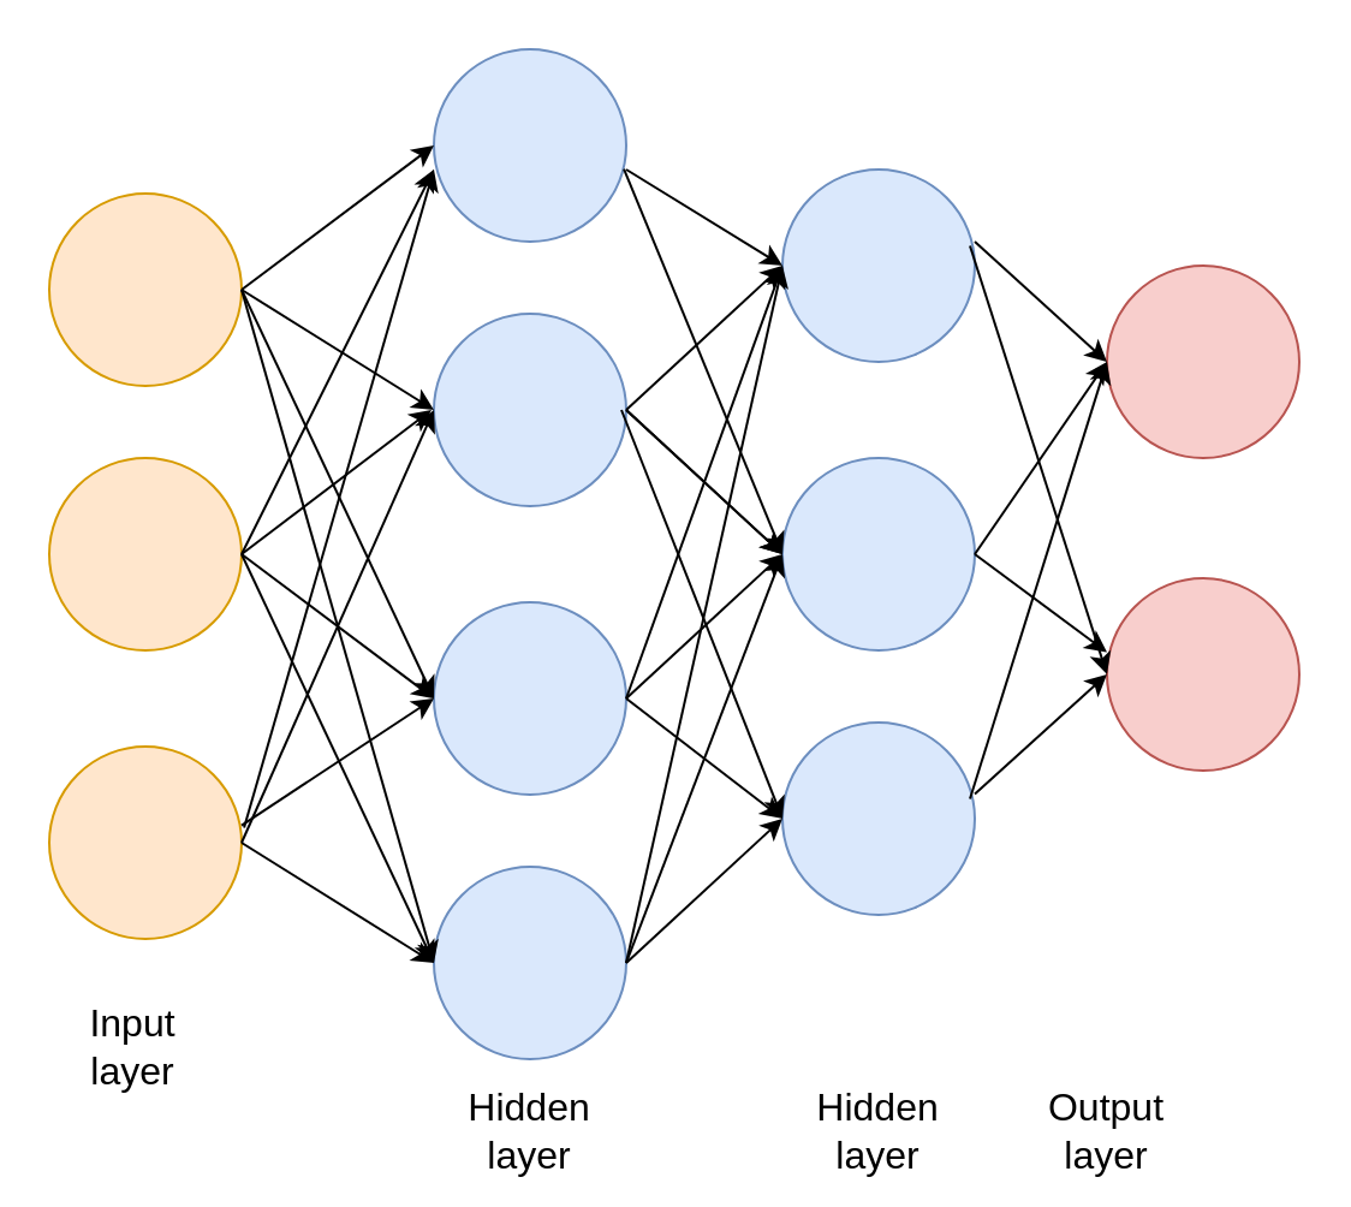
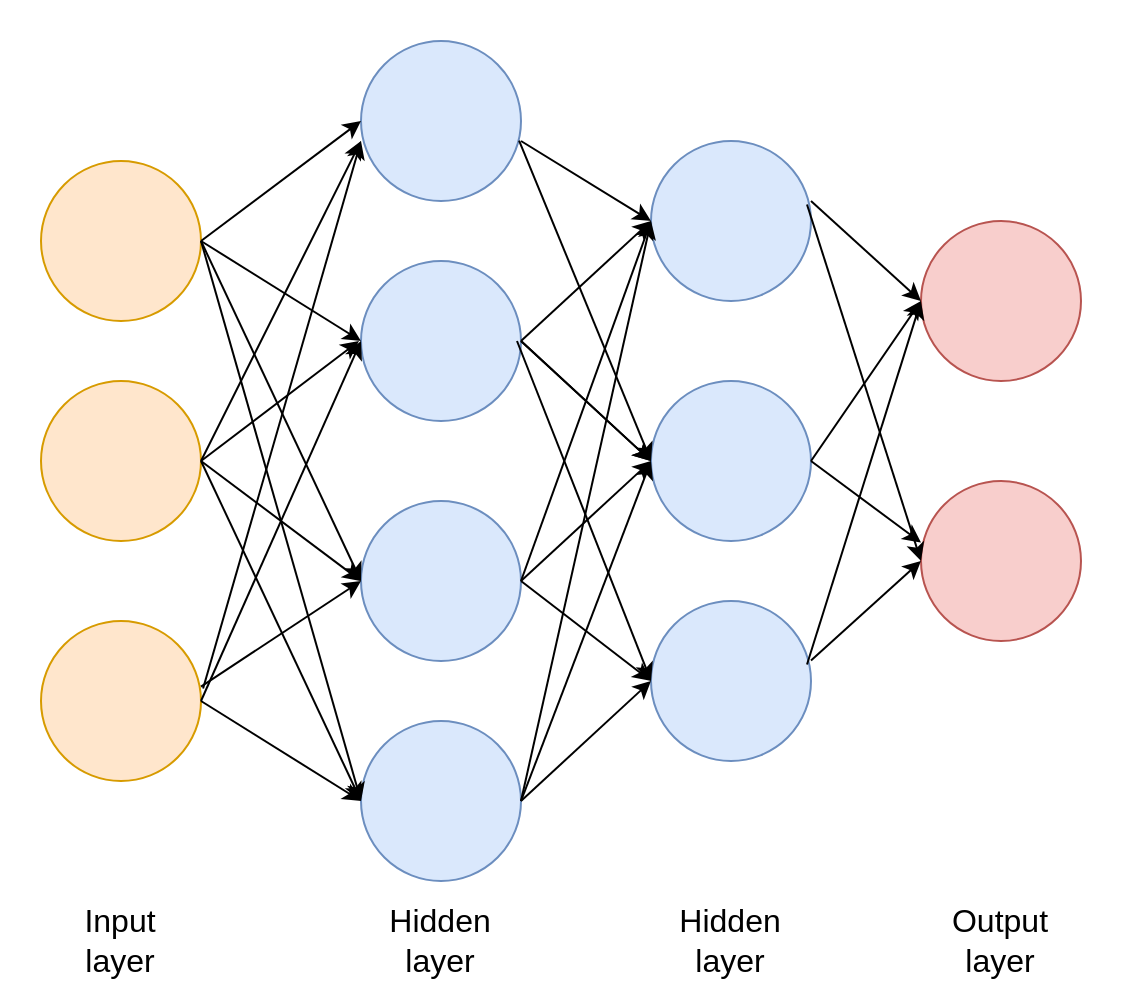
  <mxCell id="0" />
  <mxCell id="1" parent="0" />
  <mxCell id="2" value="" style="ellipse;whiteSpace=wrap;html=1;aspect=fixed;fillColor=#ffe6cc;strokeColor=#d79b00;" vertex="1" parent="1"><mxGeometry x="20" y="80" width="80" height="80" as="geometry" /></mxCell>
  <mxCell id="3" value="" style="ellipse;whiteSpace=wrap;html=1;aspect=fixed;fillColor=#ffe6cc;strokeColor=#d79b00;" vertex="1" parent="1"><mxGeometry x="20" y="190" width="80" height="80" as="geometry" /></mxCell>
  <mxCell id="4" value="" style="ellipse;whiteSpace=wrap;html=1;aspect=fixed;fillColor=#ffe6cc;strokeColor=#d79b00;" vertex="1" parent="1"><mxGeometry x="20" y="310" width="80" height="80" as="geometry" /></mxCell>
  <mxCell id="5" value="" style="ellipse;whiteSpace=wrap;html=1;aspect=fixed;fillColor=#dae8fc;strokeColor=#6c8ebf;" vertex="1" parent="1"><mxGeometry x="180" y="20" width="80" height="80" as="geometry" /></mxCell>
  <mxCell id="6" value="" style="ellipse;whiteSpace=wrap;html=1;aspect=fixed;fillColor=#dae8fc;strokeColor=#6c8ebf;" vertex="1" parent="1"><mxGeometry x="180" y="130" width="80" height="80" as="geometry" /></mxCell>
  <mxCell id="7" value="" style="ellipse;whiteSpace=wrap;html=1;aspect=fixed;fillColor=#dae8fc;strokeColor=#6c8ebf;" vertex="1" parent="1"><mxGeometry x="180" y="250" width="80" height="80" as="geometry" /></mxCell>
  <mxCell id="8" value="" style="ellipse;whiteSpace=wrap;html=1;aspect=fixed;fillColor=#dae8fc;strokeColor=#6c8ebf;" vertex="1" parent="1"><mxGeometry x="180" y="360" width="80" height="80" as="geometry" /></mxCell>
  <mxCell id="9" value="" style="ellipse;whiteSpace=wrap;html=1;aspect=fixed;fillColor=#dae8fc;strokeColor=#6c8ebf;" vertex="1" parent="1"><mxGeometry x="325" y="70" width="80" height="80" as="geometry" /></mxCell>
  <mxCell id="10" value="" style="ellipse;whiteSpace=wrap;html=1;aspect=fixed;fillColor=#dae8fc;strokeColor=#6c8ebf;" vertex="1" parent="1"><mxGeometry x="325" y="190" width="80" height="80" as="geometry" /></mxCell>
  <mxCell id="11" value="" style="ellipse;whiteSpace=wrap;html=1;aspect=fixed;fillColor=#dae8fc;strokeColor=#6c8ebf;" vertex="1" parent="1"><mxGeometry x="325" y="300" width="80" height="80" as="geometry" /></mxCell>
  <mxCell id="12" value="" style="ellipse;whiteSpace=wrap;html=1;aspect=fixed;fillColor=#f8cecc;strokeColor=#b85450;" vertex="1" parent="1"><mxGeometry x="460" y="110" width="80" height="80" as="geometry" /></mxCell>
  <mxCell id="13" value="" style="ellipse;whiteSpace=wrap;html=1;aspect=fixed;fillColor=#f8cecc;strokeColor=#b85450;" vertex="1" parent="1"><mxGeometry x="460" y="240" width="80" height="80" as="geometry" /></mxCell>
  <mxCell id="14" value="" style="endArrow=classic;html=1;exitX=1;exitY=0.5;exitDx=0;exitDy=0;entryX=0;entryY=0.5;entryDx=0;entryDy=0;" edge="1" parent="1" source="2" target="5"><mxGeometry width="50" height="50" relative="1" as="geometry"><mxPoint x="300" y="360" as="sourcePoint" /><mxPoint x="350" y="310" as="targetPoint" /></mxGeometry></mxCell>
  <mxCell id="15" value="" style="endArrow=classic;html=1;exitX=1;exitY=0.5;exitDx=0;exitDy=0;entryX=0;entryY=0.5;entryDx=0;entryDy=0;entryPerimeter=0;" edge="1" parent="1" source="2" target="6"><mxGeometry width="50" height="50" relative="1" as="geometry"><mxPoint x="110" y="130" as="sourcePoint" /><mxPoint x="190" y="70" as="targetPoint" /></mxGeometry></mxCell>
  <mxCell id="16" value="" style="endArrow=classic;html=1;exitX=1;exitY=0.5;exitDx=0;exitDy=0;" edge="1" parent="1" source="3"><mxGeometry width="50" height="50" relative="1" as="geometry"><mxPoint x="120" y="140" as="sourcePoint" /><mxPoint x="180" y="70" as="targetPoint" /></mxGeometry></mxCell>
  <mxCell id="17" value="" style="endArrow=classic;html=1;exitX=1;exitY=0.5;exitDx=0;exitDy=0;" edge="1" parent="1" source="3"><mxGeometry width="50" height="50" relative="1" as="geometry"><mxPoint x="130" y="150" as="sourcePoint" /><mxPoint x="179" y="170" as="targetPoint" /></mxGeometry></mxCell>
  <mxCell id="18" value="" style="endArrow=classic;html=1;exitX=1;exitY=0.5;exitDx=0;exitDy=0;entryX=0;entryY=0.5;entryDx=0;entryDy=0;" edge="1" parent="1" source="3" target="7"><mxGeometry width="50" height="50" relative="1" as="geometry"><mxPoint x="110" y="240" as="sourcePoint" /><mxPoint x="180" y="180" as="targetPoint" /></mxGeometry></mxCell>
  <mxCell id="19" value="" style="endArrow=classic;html=1;exitX=1;exitY=0.5;exitDx=0;exitDy=0;entryX=0;entryY=0.5;entryDx=0;entryDy=0;" edge="1" parent="1" source="3" target="8"><mxGeometry width="50" height="50" relative="1" as="geometry"><mxPoint x="120" y="250" as="sourcePoint" /><mxPoint x="190" y="190" as="targetPoint" /></mxGeometry></mxCell>
  <mxCell id="20" value="" style="endArrow=classic;html=1;entryX=0;entryY=0.5;entryDx=0;entryDy=0;" edge="1" parent="1" target="7"><mxGeometry width="50" height="50" relative="1" as="geometry"><mxPoint x="100" y="120" as="sourcePoint" /><mxPoint x="200" y="200" as="targetPoint" /></mxGeometry></mxCell>
  <mxCell id="21" value="" style="endArrow=classic;html=1;exitX=1;exitY=0.5;exitDx=0;exitDy=0;" edge="1" parent="1" source="2"><mxGeometry width="50" height="50" relative="1" as="geometry"><mxPoint x="140" y="270" as="sourcePoint" /><mxPoint x="180" y="400" as="targetPoint" /></mxGeometry></mxCell>
  <mxCell id="22" value="" style="endArrow=classic;html=1;exitX=1;exitY=0.5;exitDx=0;exitDy=0;" edge="1" parent="1" source="4"><mxGeometry width="50" height="50" relative="1" as="geometry"><mxPoint x="150" y="280" as="sourcePoint" /><mxPoint x="180" y="400" as="targetPoint" /></mxGeometry></mxCell>
  <mxCell id="23" value="" style="endArrow=classic;html=1;exitX=1;exitY=0.41;exitDx=0;exitDy=0;exitPerimeter=0;" edge="1" parent="1" source="4"><mxGeometry width="50" height="50" relative="1" as="geometry"><mxPoint x="160" y="290" as="sourcePoint" /><mxPoint x="180" y="290" as="targetPoint" /></mxGeometry></mxCell>
  <mxCell id="24" value="" style="endArrow=classic;html=1;exitX=1;exitY=0.5;exitDx=0;exitDy=0;entryX=0;entryY=0.5;entryDx=0;entryDy=0;" edge="1" parent="1" source="4" target="6"><mxGeometry width="50" height="50" relative="1" as="geometry"><mxPoint x="170" y="300" as="sourcePoint" /><mxPoint x="170" y="180" as="targetPoint" /></mxGeometry></mxCell>
  <mxCell id="25" value="" style="endArrow=classic;html=1;exitX=1.013;exitY=0.422;exitDx=0;exitDy=0;exitPerimeter=0;" edge="1" parent="1" source="4"><mxGeometry width="50" height="50" relative="1" as="geometry"><mxPoint x="180" y="310" as="sourcePoint" /><mxPoint x="180" y="70" as="targetPoint" /></mxGeometry></mxCell>
  <mxCell id="26" value="" style="endArrow=classic;html=1;entryX=0;entryY=0.5;entryDx=0;entryDy=0;" edge="1" parent="1" target="9"><mxGeometry width="50" height="50" relative="1" as="geometry"><mxPoint x="260" y="70" as="sourcePoint" /><mxPoint x="260" y="260" as="targetPoint" /></mxGeometry></mxCell>
  <mxCell id="27" value="" style="endArrow=classic;html=1;exitX=0.988;exitY=0.622;exitDx=0;exitDy=0;entryX=0;entryY=0.5;entryDx=0;entryDy=0;exitPerimeter=0;" edge="1" parent="1" source="5" target="10"><mxGeometry width="50" height="50" relative="1" as="geometry"><mxPoint x="273.04" y="79.76" as="sourcePoint" /><mxPoint x="335" y="120" as="targetPoint" /></mxGeometry></mxCell>
  <mxCell id="28" value="" style="endArrow=classic;html=1;exitX=1;exitY=0.5;exitDx=0;exitDy=0;entryX=0;entryY=0.5;entryDx=0;entryDy=0;" edge="1" parent="1" source="6" target="9"><mxGeometry width="50" height="50" relative="1" as="geometry"><mxPoint x="283.04" y="89.76" as="sourcePoint" /><mxPoint x="345" y="130" as="targetPoint" /></mxGeometry></mxCell>
  <mxCell id="29" value="" style="endArrow=classic;html=1;entryX=0;entryY=0.5;entryDx=0;entryDy=0;" edge="1" parent="1" target="10"><mxGeometry width="50" height="50" relative="1" as="geometry"><mxPoint x="260" y="170" as="sourcePoint" /><mxPoint x="355" y="140" as="targetPoint" /></mxGeometry></mxCell>
  <mxCell id="30" value="" style="endArrow=classic;html=1;exitX=1;exitY=0.5;exitDx=0;exitDy=0;entryX=0;entryY=0.5;entryDx=0;entryDy=0;" edge="1" parent="1" source="6" target="10"><mxGeometry width="50" height="50" relative="1" as="geometry"><mxPoint x="303.04" y="109.76" as="sourcePoint" /><mxPoint x="365" y="150" as="targetPoint" /></mxGeometry></mxCell>
  <mxCell id="31" value="" style="endArrow=classic;html=1;entryX=0;entryY=0.5;entryDx=0;entryDy=0;" edge="1" parent="1" target="11"><mxGeometry width="50" height="50" relative="1" as="geometry"><mxPoint x="258" y="170" as="sourcePoint" /><mxPoint x="375" y="160" as="targetPoint" /></mxGeometry></mxCell>
  <mxCell id="32" value="" style="endArrow=classic;html=1;exitX=1;exitY=0.5;exitDx=0;exitDy=0;entryX=0;entryY=0.5;entryDx=0;entryDy=0;" edge="1" parent="1" source="7" target="10"><mxGeometry width="50" height="50" relative="1" as="geometry"><mxPoint x="323.04" y="129.76" as="sourcePoint" /><mxPoint x="320" y="230" as="targetPoint" /></mxGeometry></mxCell>
  <mxCell id="33" value="" style="endArrow=classic;html=1;entryX=0;entryY=0.5;entryDx=0;entryDy=0;" edge="1" parent="1" target="9"><mxGeometry width="50" height="50" relative="1" as="geometry"><mxPoint x="260" y="290" as="sourcePoint" /><mxPoint x="320" y="120" as="targetPoint" /></mxGeometry></mxCell>
  <mxCell id="34" value="" style="endArrow=classic;html=1;entryX=0;entryY=0.5;entryDx=0;entryDy=0;" edge="1" parent="1" target="11"><mxGeometry width="50" height="50" relative="1" as="geometry"><mxPoint x="260" y="290" as="sourcePoint" /><mxPoint x="320" y="340" as="targetPoint" /></mxGeometry></mxCell>
  <mxCell id="35" value="" style="endArrow=classic;html=1;exitX=1;exitY=0.5;exitDx=0;exitDy=0;entryX=0;entryY=0.5;entryDx=0;entryDy=0;" edge="1" parent="1" source="8" target="9"><mxGeometry width="50" height="50" relative="1" as="geometry"><mxPoint x="353.04" y="159.76" as="sourcePoint" /><mxPoint x="415" y="200" as="targetPoint" /></mxGeometry></mxCell>
  <mxCell id="36" value="" style="endArrow=classic;html=1;exitX=1;exitY=0.5;exitDx=0;exitDy=0;entryX=0;entryY=0.5;entryDx=0;entryDy=0;" edge="1" parent="1" source="8" target="10"><mxGeometry width="50" height="50" relative="1" as="geometry"><mxPoint x="363.04" y="169.76" as="sourcePoint" /><mxPoint x="320" y="230" as="targetPoint" /></mxGeometry></mxCell>
  <mxCell id="37" value="" style="endArrow=classic;html=1;exitX=1;exitY=0.5;exitDx=0;exitDy=0;entryX=0;entryY=0.5;entryDx=0;entryDy=0;" edge="1" parent="1" source="8" target="11"><mxGeometry width="50" height="50" relative="1" as="geometry"><mxPoint x="373.04" y="179.76" as="sourcePoint" /><mxPoint x="435" y="220" as="targetPoint" /></mxGeometry></mxCell>
  <mxCell id="38" value="" style="endArrow=classic;html=1;entryX=0;entryY=0.5;entryDx=0;entryDy=0;" edge="1" parent="1" target="12"><mxGeometry width="50" height="50" relative="1" as="geometry"><mxPoint x="405" y="100" as="sourcePoint" /><mxPoint x="445" y="230" as="targetPoint" /></mxGeometry></mxCell>
  <mxCell id="39" value="" style="endArrow=classic;html=1;entryX=0;entryY=0.385;entryDx=0;entryDy=0;entryPerimeter=0;exitX=1;exitY=0.5;exitDx=0;exitDy=0;" edge="1" parent="1" source="10" target="13"><mxGeometry width="50" height="50" relative="1" as="geometry"><mxPoint x="400" y="120" as="sourcePoint" /><mxPoint x="455" y="240" as="targetPoint" /></mxGeometry></mxCell>
  <mxCell id="40" value="" style="endArrow=classic;html=1;exitX=1;exitY=0.5;exitDx=0;exitDy=0;entryX=0;entryY=0.5;entryDx=0;entryDy=0;" edge="1" parent="1" source="10" target="12"><mxGeometry width="50" height="50" relative="1" as="geometry"><mxPoint x="403.04" y="209.76" as="sourcePoint" /><mxPoint x="465" y="250" as="targetPoint" /></mxGeometry></mxCell>
  <mxCell id="41" value="" style="endArrow=classic;html=1;exitX=1;exitY=0.372;exitDx=0;exitDy=0;exitPerimeter=0;" edge="1" parent="1" source="11"><mxGeometry width="50" height="50" relative="1" as="geometry"><mxPoint x="413.04" y="219.76" as="sourcePoint" /><mxPoint x="460" y="280" as="targetPoint" /></mxGeometry></mxCell>
  <mxCell id="42" value="" style="endArrow=classic;html=1;exitX=0.975;exitY=0.397;exitDx=0;exitDy=0;exitPerimeter=0;" edge="1" parent="1" source="11"><mxGeometry width="50" height="50" relative="1" as="geometry"><mxPoint x="423.04" y="229.76" as="sourcePoint" /><mxPoint x="460" y="150" as="targetPoint" /></mxGeometry></mxCell>
  <mxCell id="43" value="" style="endArrow=classic;html=1;exitX=0.975;exitY=0.397;exitDx=0;exitDy=0;entryX=0;entryY=0.5;entryDx=0;entryDy=0;exitPerimeter=0;" edge="1" parent="1" source="9" target="13"><mxGeometry width="50" height="50" relative="1" as="geometry"><mxPoint x="433.04" y="239.76" as="sourcePoint" /><mxPoint x="495" y="280" as="targetPoint" /></mxGeometry></mxCell>
- <mxCell id="44" value="Input layer" style="text;html=1;strokeColor=none;fillColor=none;align=center;verticalAlign=middle;whiteSpace=wrap;rounded=0;fontSize=16;" vertex="1" parent="1"><mxGeometry x="35" y="425" width="40" height="20" as="geometry" /></mxCell>
+ <mxCell id="44" value="Input layer" style="text;html=1;strokeColor=none;fillColor=none;align=center;verticalAlign=middle;whiteSpace=wrap;rounded=0;fontSize=16;" vertex="1" parent="1"><mxGeometry x="40" y="460" width="40" height="20" as="geometry" /></mxCell>
  <mxCell id="45" value="Hidden layer" style="text;html=1;strokeColor=none;fillColor=none;align=center;verticalAlign=middle;whiteSpace=wrap;rounded=0;fontSize=16;" vertex="1" parent="1"><mxGeometry x="200" y="460" width="40" height="20" as="geometry" /></mxCell>
  <mxCell id="46" value="Hidden layer" style="text;html=1;strokeColor=none;fillColor=none;align=center;verticalAlign=middle;whiteSpace=wrap;rounded=0;fontSize=16;" vertex="1" parent="1"><mxGeometry x="345" y="460" width="40" height="20" as="geometry" /></mxCell>
- <mxCell id="47" value="Output layer" style="text;html=1;strokeColor=none;fillColor=none;align=center;verticalAlign=middle;whiteSpace=wrap;rounded=0;fontSize=16;" vertex="1" parent="1"><mxGeometry x="440" y="460" width="40" height="20" as="geometry" /></mxCell>
+ <mxCell id="47" value="Output layer" style="text;html=1;strokeColor=none;fillColor=none;align=center;verticalAlign=middle;whiteSpace=wrap;rounded=0;fontSize=16;" vertex="1" parent="1"><mxGeometry x="480" y="460" width="40" height="20" as="geometry" /></mxCell>
